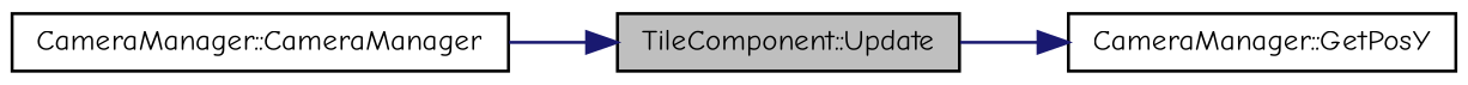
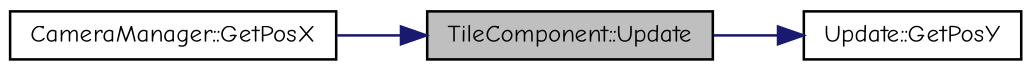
  digraph {
    fontname="Comic Neue"
    rankdir=LR
    node [color=black fillcolor=white fontname="Comic Neue" fontsize=10 shape=record style=filled]
    edge [color=midnightblue fontname="Comic Neue" fontsize=10 labelfontname=Helvetica labelfontsize=10 style=solid]
    n1 [fillcolor=grey75 fontcolor=black height=0.2 label="TileComponent::Update" width=0.4]
-   n2 [height=0.2 label="CameraManager::GetPosY" width=0.4]
-   n3 [height=0.2 label="CameraManager::CameraManager" width=0.4]
+   n2 [height=0.2 label="Update::GetPosY" width=0.4]
+   n3 [height=0.2 label="CameraManager::GetPosX" width=0.4]
    n1 -> n2
    n3 -> n1
  }
